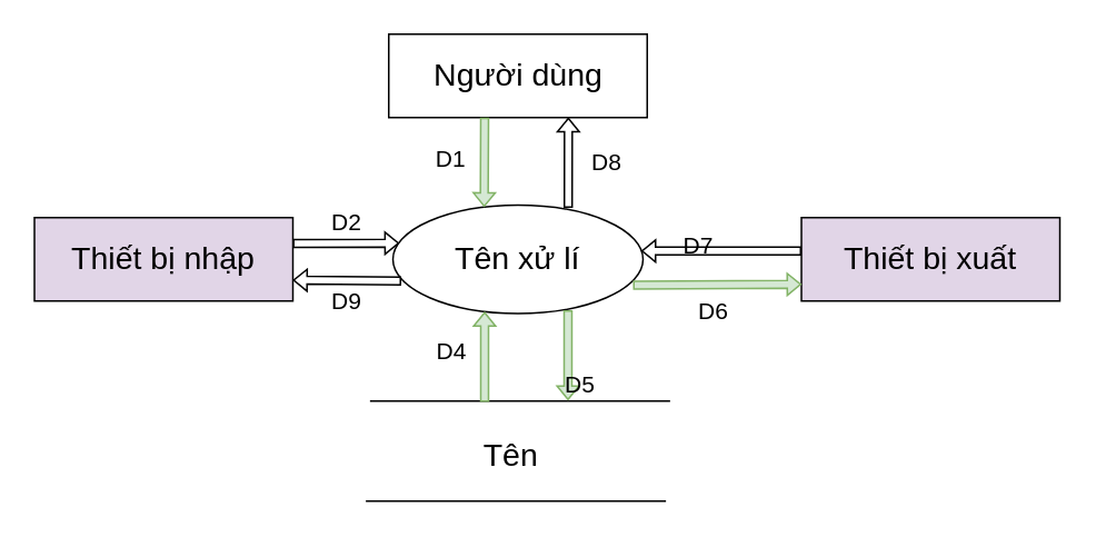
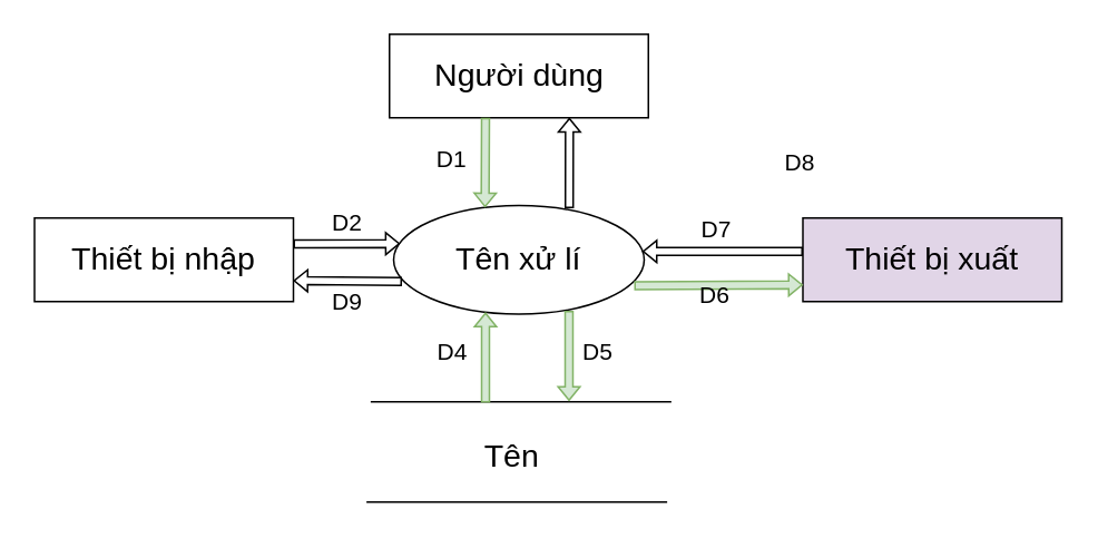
  <mxCell id="0" />
  <mxCell id="1" parent="0" />
  <mxCell id="2" value="Người dùng" style="rounded=0;whiteSpace=wrap;html=1;fontSize=19;" vertex="1" parent="1"><mxGeometry x="232.5" y="20" width="155" height="50" as="geometry" /></mxCell>
- <mxCell id="3" value="Thiết bị nhập" style="rounded=0;whiteSpace=wrap;html=1;fontSize=19;fillColor=#e1d5e7;" vertex="1" parent="1"><mxGeometry x="20" y="130" width="155" height="50" as="geometry" /></mxCell>
+ <mxCell id="3" value="Thiết bị nhập" style="rounded=0;whiteSpace=wrap;html=1;fontSize=19;" vertex="1" parent="1"><mxGeometry x="20" y="130" width="155" height="50" as="geometry" /></mxCell>
  <mxCell id="4" value="Thiết bị xuất" style="rounded=0;whiteSpace=wrap;html=1;fontSize=19;fillColor=#e1d5e7;" vertex="1" parent="1"><mxGeometry x="480" y="130" width="155" height="50" as="geometry" /></mxCell>
  <mxCell id="5" value="" style="endArrow=none;html=1;rounded=0;" edge="1" parent="1"><mxGeometry width="50" height="50" relative="1" as="geometry"><mxPoint x="221.25" y="240" as="sourcePoint" /><mxPoint x="401.25" y="240" as="targetPoint" /></mxGeometry></mxCell>
  <mxCell id="6" value="" style="endArrow=none;html=1;rounded=0;" edge="1" parent="1"><mxGeometry width="50" height="50" relative="1" as="geometry"><mxPoint x="218.75" y="300" as="sourcePoint" /><mxPoint x="398.75" y="300" as="targetPoint" /></mxGeometry></mxCell>
  <mxCell id="7" value="Tên" style="text;html=1;align=center;verticalAlign=middle;whiteSpace=wrap;rounded=0;fontSize=19;" vertex="1" parent="1"><mxGeometry x="275.75" y="258" width="60" height="30" as="geometry" /></mxCell>
  <mxCell id="8" value="Tên xử lí" style="ellipse;whiteSpace=wrap;html=1;fontSize=19;" vertex="1" parent="1"><mxGeometry x="235" y="122.5" width="150" height="65" as="geometry" /></mxCell>
  <mxCell id="9" value="" style="shape=flexArrow;endArrow=classic;html=1;rounded=0;exitX=1;exitY=0.25;exitDx=0;exitDy=0;endWidth=7.444;entryX=0.025;entryY=0.351;entryDx=0;entryDy=0;entryPerimeter=0;endSize=2.333;startSize=6;strokeWidth=1;width=4.667;" edge="1" parent="1" target="8"><mxGeometry width="50" height="50" relative="1" as="geometry"><mxPoint x="175" y="145.5" as="sourcePoint" /><mxPoint x="240" y="146" as="targetPoint" /></mxGeometry></mxCell>
  <mxCell id="10" value="" style="shape=flexArrow;endArrow=classic;html=1;rounded=0;endWidth=7.444;entryX=1;entryY=0.75;entryDx=0;entryDy=0;endSize=2.333;startSize=6;strokeWidth=1;width=4.667;" edge="1" parent="1" target="3"><mxGeometry width="50" height="50" relative="1" as="geometry"><mxPoint x="240" y="168" as="sourcePoint" /><mxPoint x="249" y="155" as="targetPoint" /></mxGeometry></mxCell>
  <mxCell id="11" value="" style="shape=flexArrow;endArrow=classic;html=1;rounded=0;endWidth=7.444;endSize=2.333;startSize=6;strokeWidth=1;width=4.667;entryX=0.365;entryY=0.017;entryDx=0;entryDy=0;entryPerimeter=0;fillColor=#d5e8d4;strokeColor=#82b366;" edge="1" parent="1" target="8"><mxGeometry width="50" height="50" relative="1" as="geometry"><mxPoint x="290" y="70" as="sourcePoint" /><mxPoint x="290" y="120" as="targetPoint" /></mxGeometry></mxCell>
  <mxCell id="12" value="" style="shape=flexArrow;endArrow=classic;html=1;rounded=0;endWidth=7.444;endSize=2.333;startSize=6;strokeWidth=1;width=4.667;entryX=0.695;entryY=1;entryDx=0;entryDy=0;entryPerimeter=0;exitX=0.701;exitY=0.025;exitDx=0;exitDy=0;exitPerimeter=0;" edge="1" parent="1" source="8" target="2"><mxGeometry width="50" height="50" relative="1" as="geometry"><mxPoint x="340" y="80" as="sourcePoint" /><mxPoint x="340" y="134" as="targetPoint" /></mxGeometry></mxCell>
  <mxCell id="13" value="" style="shape=flexArrow;endArrow=classic;html=1;rounded=0;endWidth=7.444;endSize=2.333;startSize=6;strokeWidth=1;width=4.667;entryX=0.365;entryY=0.017;entryDx=0;entryDy=0;entryPerimeter=0;fillColor=#d5e8d4;strokeColor=#82b366;" edge="1" parent="1"><mxGeometry width="50" height="50" relative="1" as="geometry"><mxPoint x="340" y="185.5" as="sourcePoint" /><mxPoint x="340" y="239.5" as="targetPoint" /></mxGeometry></mxCell>
  <mxCell id="14" value="" style="shape=flexArrow;endArrow=classic;html=1;rounded=0;endWidth=7.444;endSize=2.333;startSize=6;strokeWidth=1;width=4.667;entryX=0.695;entryY=1;entryDx=0;entryDy=0;entryPerimeter=0;exitX=0.701;exitY=0.025;exitDx=0;exitDy=0;exitPerimeter=0;fillColor=#d5e8d4;strokeColor=#82b366;" edge="1" parent="1"><mxGeometry width="50" height="50" relative="1" as="geometry"><mxPoint x="290" y="240.5" as="sourcePoint" /><mxPoint x="290" y="186.5" as="targetPoint" /></mxGeometry></mxCell>
  <mxCell id="15" value="" style="shape=flexArrow;endArrow=classic;html=1;rounded=0;exitX=1;exitY=0.25;exitDx=0;exitDy=0;endWidth=7.444;entryX=0;entryY=0.8;entryDx=0;entryDy=0;entryPerimeter=0;endSize=2.333;startSize=6;strokeWidth=1;width=4.667;fillColor=#d5e8d4;strokeColor=#82b366;" edge="1" parent="1" target="4"><mxGeometry width="50" height="50" relative="1" as="geometry"><mxPoint x="379" y="170.5" as="sourcePoint" /><mxPoint x="443" y="170" as="targetPoint" /></mxGeometry></mxCell>
  <mxCell id="16" value="" style="shape=flexArrow;endArrow=classic;html=1;rounded=0;endWidth=7.444;endSize=2.333;startSize=6;strokeWidth=1;width=4.667;" edge="1" parent="1"><mxGeometry width="50" height="50" relative="1" as="geometry"><mxPoint x="480" y="150" as="sourcePoint" /><mxPoint x="384" y="150" as="targetPoint" /></mxGeometry></mxCell>
  <mxCell id="17" value="D1" style="text;html=1;align=center;verticalAlign=middle;whiteSpace=wrap;rounded=0;fontSize=14;" vertex="1" parent="1"><mxGeometry x="240" y="80" width="60" height="30" as="geometry" /></mxCell>
  <mxCell id="18" value="D2" style="text;html=1;align=center;verticalAlign=middle;whiteSpace=wrap;rounded=0;fontSize=14;" vertex="1" parent="1"><mxGeometry x="190" y="122.5" width="35" height="20" as="geometry" /></mxCell>
  <mxCell id="19" value="D9" style="text;html=1;align=center;verticalAlign=middle;whiteSpace=wrap;rounded=0;fontSize=14;" vertex="1" parent="1"><mxGeometry x="190" y="170" width="35" height="20" as="geometry" /></mxCell>
  <mxCell id="20" value="D4" style="text;html=1;align=center;verticalAlign=middle;whiteSpace=wrap;rounded=0;fontSize=14;" vertex="1" parent="1"><mxGeometry x="252.5" y="200" width="35" height="20" as="geometry" /></mxCell>
- <mxCell id="21" value="D5" style="text;html=1;align=center;verticalAlign=middle;whiteSpace=wrap;rounded=0;fontSize=14;" vertex="1" parent="1"><mxGeometry x="330" y="220" width="35" height="20" as="geometry" /></mxCell>
- <mxCell id="22" value="D6" style="text;html=1;align=center;verticalAlign=middle;whiteSpace=wrap;rounded=0;fontSize=14;" vertex="1" parent="1"><mxGeometry x="410" y="176" width="35" height="20" as="geometry" /></mxCell>
- <mxCell id="23" value="D7" style="text;html=1;align=center;verticalAlign=middle;whiteSpace=wrap;rounded=0;fontSize=14;" vertex="1" parent="1"><mxGeometry x="401" y="136.5" width="35" height="20" as="geometry" /></mxCell>
- <mxCell id="24" value="D8" style="text;html=1;align=center;verticalAlign=middle;whiteSpace=wrap;rounded=0;fontSize=14;" vertex="1" parent="1"><mxGeometry x="346" y="87" width="35" height="20" as="geometry" /></mxCell>
+ <mxCell id="21" value="D5" style="text;html=1;align=center;verticalAlign=middle;whiteSpace=wrap;rounded=0;fontSize=14;" vertex="1" parent="1"><mxGeometry x="340" y="200" width="35" height="20" as="geometry" /></mxCell>
+ <mxCell id="22" value="D6" style="text;html=1;align=center;verticalAlign=middle;whiteSpace=wrap;rounded=0;fontSize=14;" vertex="1" parent="1"><mxGeometry x="410" y="166" width="35" height="20" as="geometry" /></mxCell>
+ <mxCell id="23" value="D7" style="text;html=1;align=center;verticalAlign=middle;whiteSpace=wrap;rounded=0;fontSize=14;" vertex="1" parent="1"><mxGeometry x="411" y="126.5" width="35" height="20" as="geometry" /></mxCell>
+ <mxCell id="24" value="D8" style="text;html=1;align=center;verticalAlign=middle;whiteSpace=wrap;rounded=0;fontSize=14;" vertex="1" parent="1"><mxGeometry x="461" y="87" width="35" height="20" as="geometry" /></mxCell>
